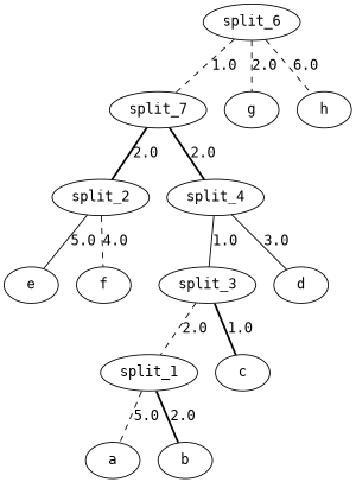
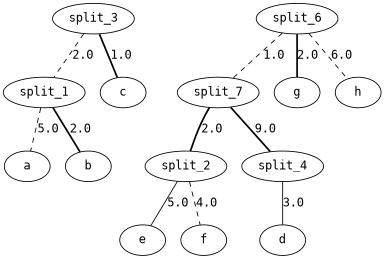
  graph {
    fontname="DejaVu Sans Mono"
    node [fontname="DejaVu Sans Mono"]
    edge [fontname="DejaVu Sans Mono" style=dashed]
    split_1
    a
    b
    split_2
    e
    f
    split_3
    c
    split_4
    d
    n11 [label=split_7]
    split_6
    g
    h
    split_1 -- a [label=5.0]
    split_1 -- b [label=2.0 style=bold]
    split_2 -- e [label=5.0 style=solid]
    split_2 -- f [label=4.0]
    split_3 -- split_1 [label=2.0]
    split_3 -- c [label=1.0 style=bold]
-   split_4 -- split_3 [label=1.0 style=solid]
    split_4 -- d [label=3.0 style=solid]
    n11 -- split_2 [label=2.0 style=bold]
-   n11 -- split_4 [label=2.0 style=bold]
+   n11 -- split_4 [label=9.0 style=bold]
    split_6 -- n11 [label=1.0]
-   split_6 -- g [label=2.0]
+   split_6 -- g [label=2.0 style=bold]
    split_6 -- h [label=6.0]
  }
